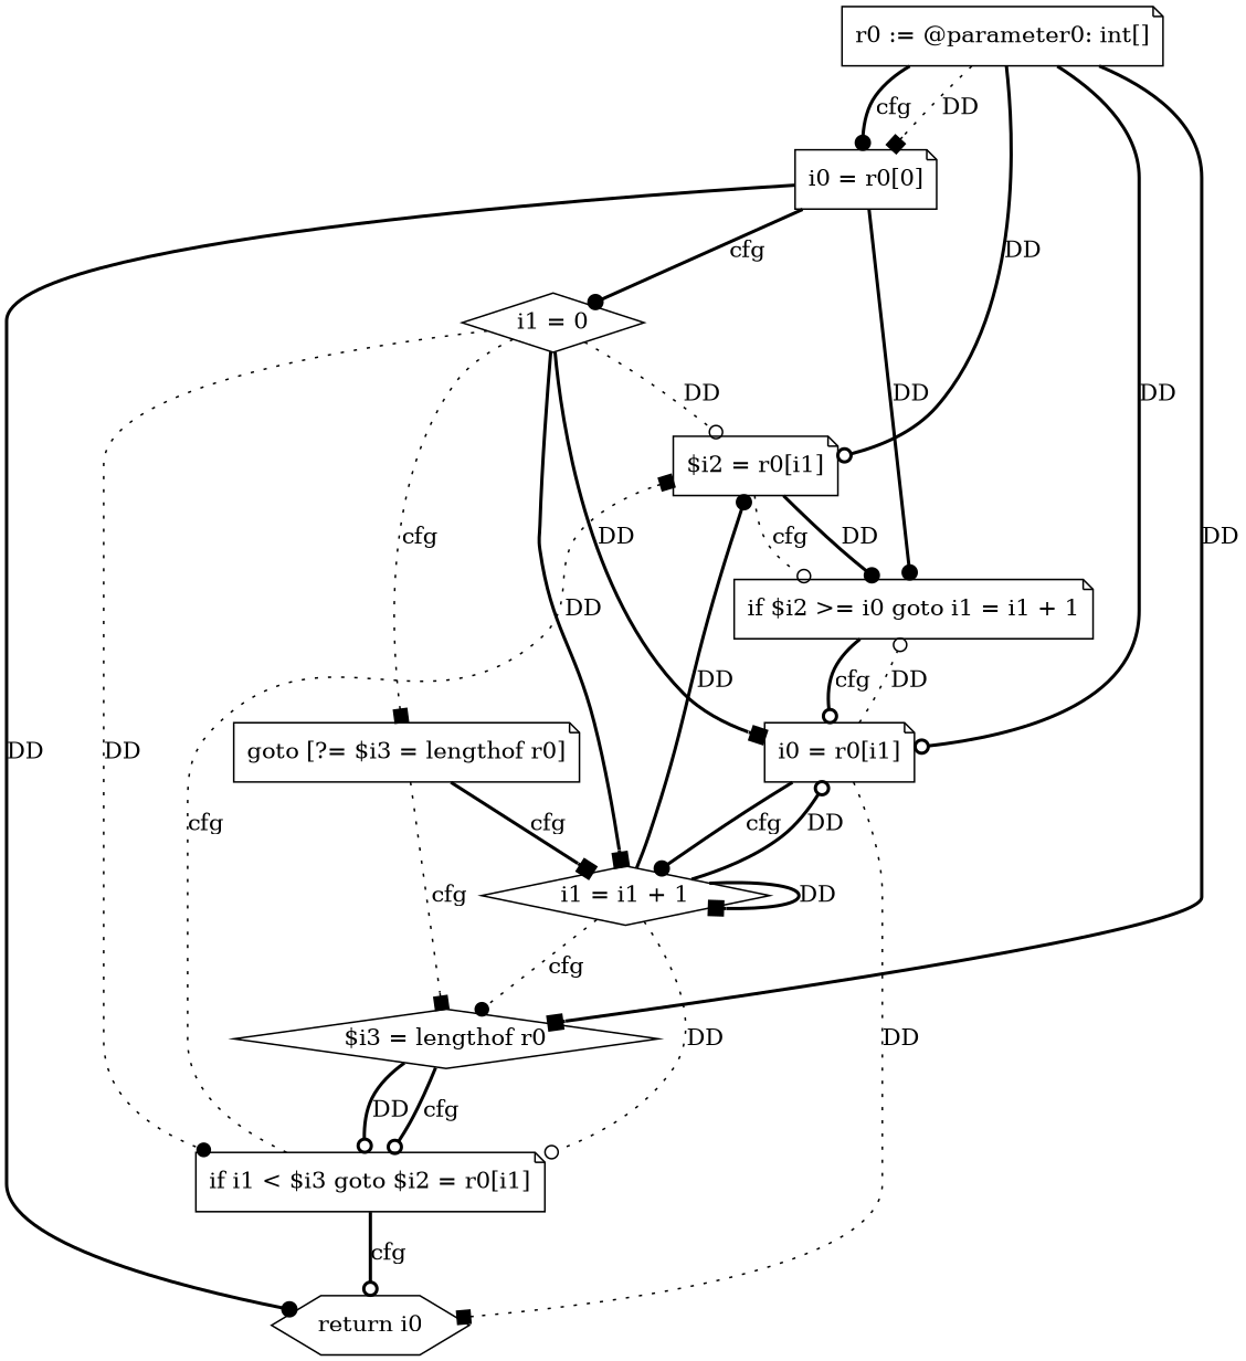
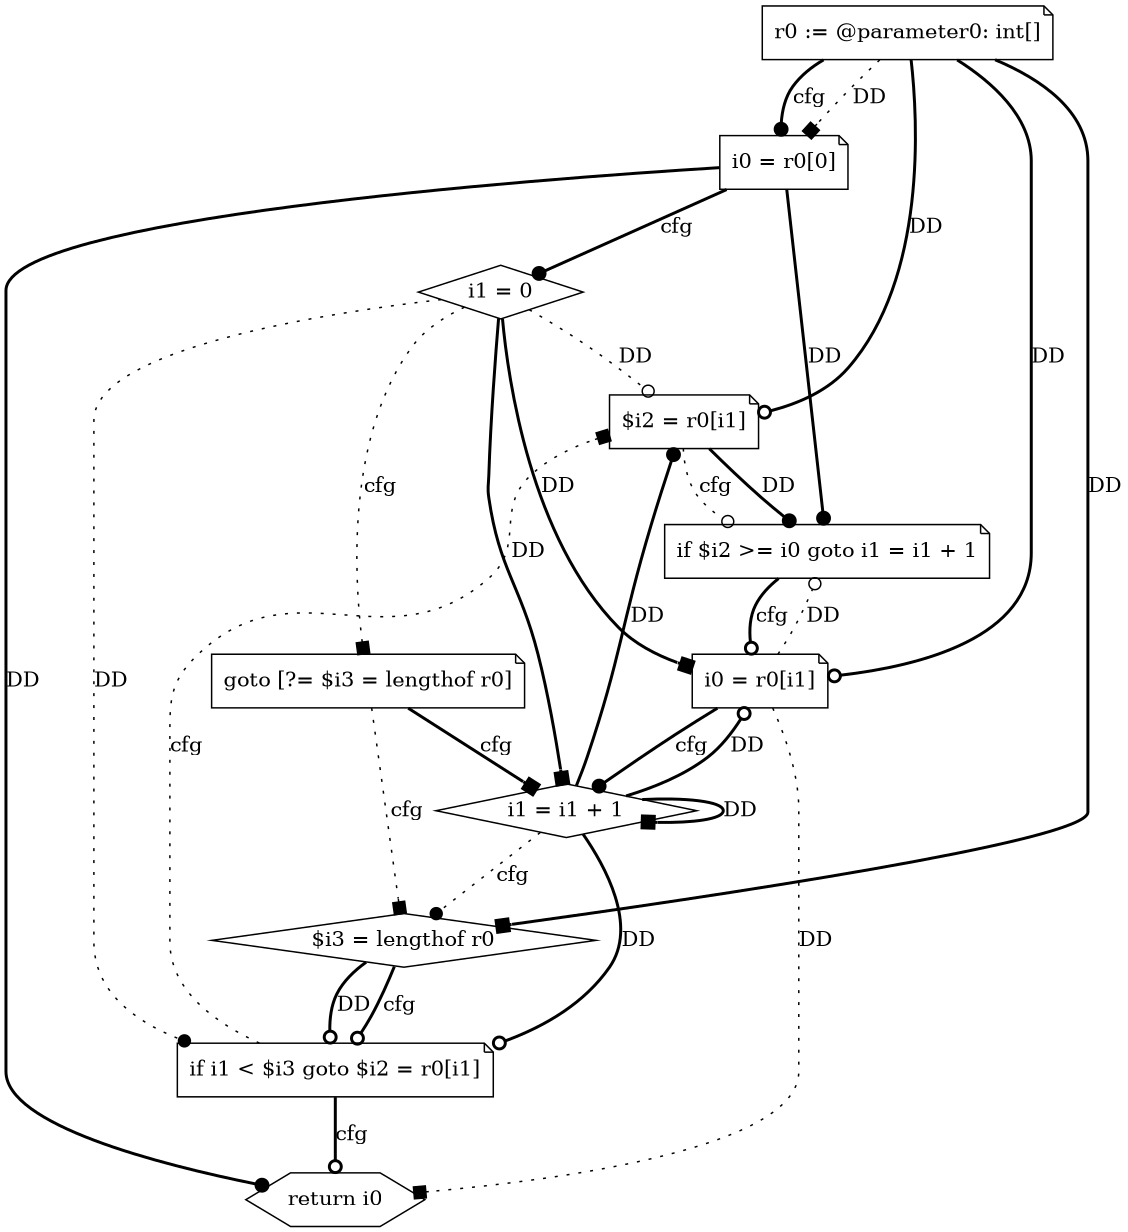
  digraph {
    node [shape=note]
    edge [arrowhead=odot style=bold]
    n1 [label="r0 := @parameter0: int[]"]
    n2 [label="i0 = r0[0]"]
    n3 [label="$i2 = r0[i1]"]
    n4 [label="i0 = r0[i1]"]
    n5 [label="$i3 = lengthof r0" shape=diamond]
    n6 [label="i1 = 0" shape=diamond]
    n7 [label="if $i2 >= i0 goto i1 = i1 + 1"]
    n8 [label="return i0" shape=hexagon]
    n9 [label="i1 = i1 + 1" shape=diamond]
    n10 [label="if i1 < $i3 goto $i2 = r0[i1]"]
    n11 [label="goto [?= $i3 = lengthof r0]"]
    n1 -> n2 [arrowhead=box label=DD style=dotted]
    n1 -> n2 [arrowhead=dot label=cfg]
    n1 -> n3 [label=DD]
    n1 -> n4 [label=DD]
    n1 -> n5 [arrowhead=box label=DD]
    n2 -> n6 [arrowhead=dot label=cfg]
    n2 -> n7 [arrowhead=dot label=DD]
    n2 -> n8 [arrowhead=dot label=DD]
    n3 -> n7 [arrowhead=dot label=DD]
    n3 -> n7 [label=cfg style=dotted]
    n4 -> n7 [label=DD style=dotted]
    n4 -> n8 [arrowhead=box label=DD style=dotted]
    n4 -> n9 [arrowhead=dot label=cfg]
    n5 -> n10 [label=DD]
    n5 -> n10 [label=cfg]
    n6 -> n3 [label=DD style=dotted]
    n6 -> n4 [arrowhead=box label=DD]
    n6 -> n9 [arrowhead=box label=DD]
    n6 -> n10 [arrowhead=dot label=DD style=dotted]
    n6 -> n11 [arrowhead=box label=cfg style=dotted]
    n7 -> n4 [label=cfg]
    n9 -> n3 [arrowhead=dot label=DD]
    n9 -> n4 [label=DD]
    n9 -> n5 [arrowhead=dot label=cfg style=dotted]
    n9 -> n9 [arrowhead=box label=DD]
-   n9 -> n10 [label=DD style=dotted]
+   n9 -> n10 [label=DD]
    n10 -> n3 [arrowhead=box label=cfg style=dotted]
    n10 -> n8 [label=cfg]
    n11 -> n5 [arrowhead=box label=cfg style=dotted]
    n11 -> n9 [arrowhead=box label=cfg]
  }
